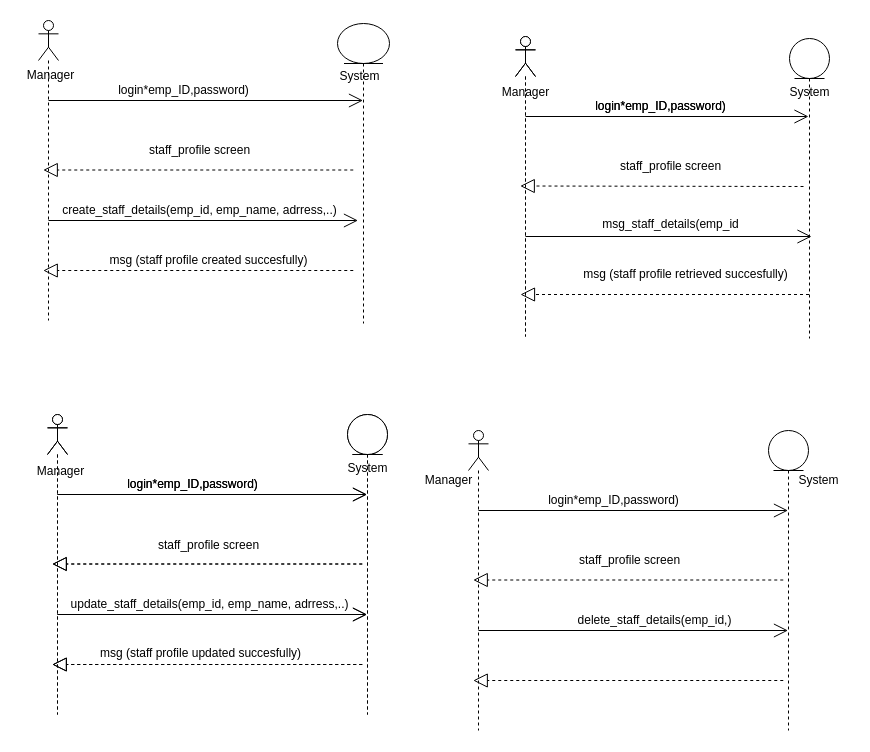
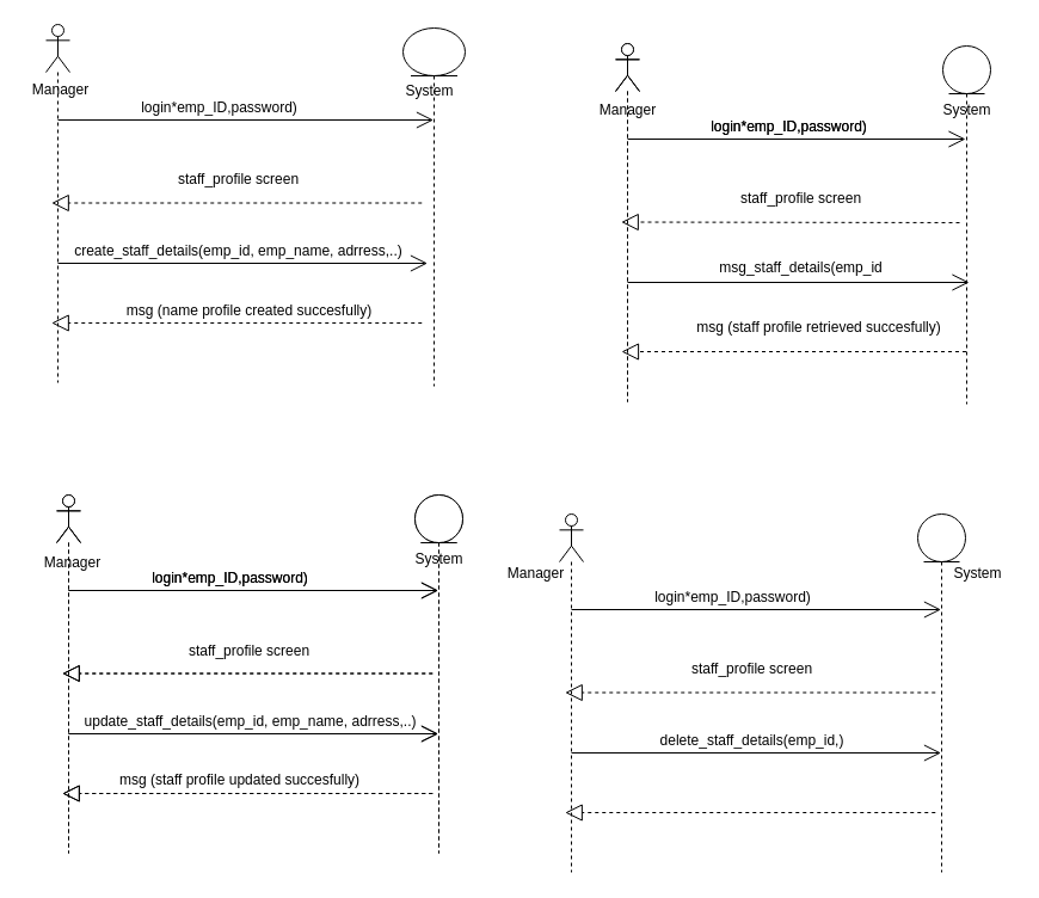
  <mxCell id="0" />
  <mxCell id="1" parent="0" />
  <mxCell id="2" value="Manager" style="text;html=1;align=center;verticalAlign=middle;resizable=0;points=[];autosize=1;strokeColor=none;" parent="1" vertex="1"><mxGeometry y="65" width="60" height="20" as="geometry" x="20" /></mxCell>
  <mxCell id="3" value="Manager" style="text;html=1;align=center;verticalAlign=middle;resizable=0;points=[];autosize=1;strokeColor=none;" parent="1" vertex="1"><mxGeometry x="495" y="82" width="60" height="20" as="geometry" /></mxCell>
  <mxCell id="4" value="" style="shape=umlLifeline;participant=umlActor;perimeter=lifelinePerimeter;whiteSpace=wrap;html=1;container=1;collapsible=0;recursiveResize=0;verticalAlign=top;spacingTop=36;outlineConnect=0;" parent="1" vertex="1"><mxGeometry x="38" y="20" width="20" height="300" as="geometry" /></mxCell>
  <mxCell id="5" value="" style="endArrow=open;endFill=1;endSize=12;html=1;" parent="4" target="6" edge="1"><mxGeometry width="160" relative="1" as="geometry"><mxPoint x="10" y="80" as="sourcePoint" /><mxPoint x="170" y="80" as="targetPoint" /></mxGeometry></mxCell>
  <mxCell id="6" value="" style="shape=umlLifeline;participant=umlEntity;perimeter=lifelinePerimeter;whiteSpace=wrap;html=1;container=1;collapsible=0;recursiveResize=0;verticalAlign=top;spacingTop=36;outlineConnect=0;" parent="1" vertex="1"><mxGeometry x="337" y="23" width="52" height="300" as="geometry" /></mxCell>
  <mxCell id="7" value="System" style="text;html=1;align=center;verticalAlign=middle;resizable=0;points=[];autosize=1;strokeColor=none;" parent="6" vertex="1"><mxGeometry x="-8" y="43" width="60" height="20" as="geometry" /></mxCell>
  <mxCell id="8" value="login*emp_ID,password)" style="text;html=1;align=center;verticalAlign=middle;resizable=0;points=[];autosize=1;strokeColor=none;" parent="1" vertex="1"><mxGeometry x="108" y="80" width="150" height="20" as="geometry" /></mxCell>
  <mxCell id="9" value="staff_profile screen" style="text;html=1;align=center;verticalAlign=middle;resizable=0;points=[];autosize=1;strokeColor=none;" parent="1" vertex="1"><mxGeometry x="143" y="141" width="111" height="18" as="geometry" /></mxCell>
  <mxCell id="10" value="create_staff_details(emp_id, emp_name, adrress,..)" style="text;html=1;align=center;verticalAlign=middle;resizable=0;points=[];autosize=1;strokeColor=none;" parent="1" vertex="1"><mxGeometry x="56" y="201" width="285" height="18" as="geometry" /></mxCell>
  <mxCell id="11" value="" style="endArrow=open;endFill=1;endSize=12;html=1;" parent="1" edge="1"><mxGeometry width="160" relative="1" as="geometry"><mxPoint x="48" y="220" as="sourcePoint" /><mxPoint x="357.5" y="220" as="targetPoint" /></mxGeometry></mxCell>
  <mxCell id="12" value="" style="endArrow=block;dashed=1;endFill=0;endSize=12;html=1;" parent="1" edge="1"><mxGeometry width="160" relative="1" as="geometry"><mxPoint x="352.75" y="169.5" as="sourcePoint" /><mxPoint x="42.75" y="169.5" as="targetPoint" /><Array as="points"><mxPoint x="353.25" y="169.5" /></Array></mxGeometry></mxCell>
  <mxCell id="13" value="" style="endArrow=block;dashed=1;endFill=0;endSize=12;html=1;" parent="1" edge="1"><mxGeometry width="160" relative="1" as="geometry"><mxPoint x="352.75" y="270" as="sourcePoint" /><mxPoint x="42.75" y="270" as="targetPoint" /><Array as="points"><mxPoint x="353.25" y="270" /></Array></mxGeometry></mxCell>
- <mxCell id="14" value="msg (staff profile created succesfully)" style="text;html=1;align=center;verticalAlign=middle;resizable=0;points=[];autosize=1;strokeColor=none;" parent="1" vertex="1"><mxGeometry x="104" y="251" width="208" height="18" as="geometry" /></mxCell>
+ <mxCell id="14" value="msg (name profile created succesfully)" style="text;html=1;align=center;verticalAlign=middle;resizable=0;points=[];autosize=1;strokeColor=none;" parent="1" vertex="1"><mxGeometry x="104" y="251" width="208" height="18" as="geometry" /></mxCell>
  <mxCell id="15" value="" style="shape=umlLifeline;participant=umlActor;perimeter=lifelinePerimeter;whiteSpace=wrap;html=1;container=1;collapsible=0;recursiveResize=0;verticalAlign=top;spacingTop=36;outlineConnect=0;" parent="1" vertex="1"><mxGeometry x="515" y="36" width="20" height="300" as="geometry" /></mxCell>
  <mxCell id="16" value="" style="endArrow=open;endFill=1;endSize=12;html=1;" parent="15" edge="1"><mxGeometry width="160" relative="1" as="geometry"><mxPoint x="10" y="80" as="sourcePoint" /><mxPoint x="293" y="80" as="targetPoint" /></mxGeometry></mxCell>
  <mxCell id="17" value="login*emp_ID,password)" style="text;html=1;align=center;verticalAlign=middle;resizable=0;points=[];autosize=1;strokeColor=none;" parent="1" vertex="1"><mxGeometry x="585" y="96" width="150" height="20" as="geometry" /></mxCell>
  <mxCell id="18" value="" style="endArrow=block;dashed=1;endFill=0;endSize=12;html=1;" parent="1" source="44" edge="1"><mxGeometry width="160" relative="1" as="geometry"><mxPoint x="829.75" y="286" as="sourcePoint" /><mxPoint x="520" y="294" as="targetPoint" /><Array as="points"><mxPoint x="759" y="294" /></Array></mxGeometry></mxCell>
  <mxCell id="19" value="" style="shape=umlLifeline;participant=umlActor;perimeter=lifelinePerimeter;whiteSpace=wrap;html=1;container=1;collapsible=0;recursiveResize=0;verticalAlign=top;spacingTop=36;outlineConnect=0;" parent="1" vertex="1"><mxGeometry x="515" y="36" width="20" height="300" as="geometry" /></mxCell>
  <mxCell id="20" value="login*emp_ID,password)" style="text;html=1;align=center;verticalAlign=middle;resizable=0;points=[];autosize=1;strokeColor=none;" parent="1" vertex="1"><mxGeometry x="585" y="96" width="150" height="20" as="geometry" /></mxCell>
  <mxCell id="21" value="staff_profile screen" style="text;html=1;align=center;verticalAlign=middle;resizable=0;points=[];autosize=1;strokeColor=none;" parent="1" vertex="1"><mxGeometry x="614.5" y="157" width="111" height="18" as="geometry" /></mxCell>
  <mxCell id="22" value="msg_staff_details(emp_id" style="text;html=1;align=center;verticalAlign=middle;resizable=0;points=[];autosize=1;strokeColor=none;" parent="1" vertex="1"><mxGeometry x="596" y="215" width="148" height="18" as="geometry" /></mxCell>
  <mxCell id="23" value="" style="endArrow=open;endFill=1;endSize=12;html=1;startArrow=none;" parent="1" source="44" edge="1"><mxGeometry width="160" relative="1" as="geometry"><mxPoint x="525" y="236" as="sourcePoint" /><mxPoint x="811" y="236" as="targetPoint" /></mxGeometry></mxCell>
  <mxCell id="24" value="" style="endArrow=block;dashed=1;endFill=0;endSize=12;html=1;" parent="1" edge="1"><mxGeometry width="160" relative="1" as="geometry"><mxPoint x="803" y="186" as="sourcePoint" /><mxPoint x="519.75" y="185.5" as="targetPoint" /><Array as="points" /></mxGeometry></mxCell>
  <mxCell id="25" value="msg (staff profile retrieved succesfully)" style="text;html=1;align=center;verticalAlign=middle;resizable=0;points=[];autosize=1;strokeColor=none;" parent="1" vertex="1"><mxGeometry x="577" y="265" width="215" height="18" as="geometry" /></mxCell>
  <mxCell id="26" value="&lt;span style=&quot;color: rgba(0 , 0 , 0 , 0) ; font-family: monospace ; font-size: 0px&quot;&gt;%3CmxGraphModel%3E%3Croot%3E%3CmxCell%20id%3D%220%22%2F%3E%3CmxCell%20id%3D%221%22%20parent%3D%220%22%2F%3E%3CmxCell%20id%3D%222%22%20value%3D%22%22%20style%3D%22shape%3DumlLifeline%3Bparticipant%3DumlActor%3Bperimeter%3DlifelinePerimeter%3BwhiteSpace%3Dwrap%3Bhtml%3D1%3Bcontainer%3D1%3Bcollapsible%3D0%3BrecursiveResize%3D0%3BverticalAlign%3Dtop%3BspacingTop%3D36%3BoutlineConnect%3D0%3B%22%20vertex%3D%221%22%20parent%3D%221%22%3E%3CmxGeometry%20x%3D%22132%22%20y%3D%22400%22%20width%3D%2220%22%20height%3D%22300%22%20as%3D%22geometry%22%2F%3E%3C%2FmxCell%3E%3CmxCell%20id%3D%223%22%20value%3D%22%22%20style%3D%22endArrow%3Dopen%3BendFill%3D1%3BendSize%3D12%3Bhtml%3D1%3B%22%20edge%3D%221%22%20parent%3D%222%22%20target%3D%224%22%3E%3CmxGeometry%20width%3D%22160%22%20relative%3D%221%22%20as%3D%22geometry%22%3E%3CmxPoint%20x%3D%2210%22%20y%3D%2280%22%20as%3D%22sourcePoint%22%2F%3E%3CmxPoint%20x%3D%22170%22%20y%3D%2280%22%20as%3D%22targetPoint%22%2F%3E%3C%2FmxGeometry%3E%3C%2FmxCell%3E%3CmxCell%20id%3D%224%22%20value%3D%22%22%20style%3D%22shape%3DumlLifeline%3Bparticipant%3DumlEntity%3Bperimeter%3DlifelinePerimeter%3BwhiteSpace%3Dwrap%3Bhtml%3D1%3Bcontainer%3D1%3Bcollapsible%3D0%3BrecursiveResize%3D0%3BverticalAlign%3Dtop%3BspacingTop%3D36%3BoutlineConnect%3D0%3B%22%20vertex%3D%221%22%20parent%3D%221%22%3E%3CmxGeometry%20x%3D%22432%22%20y%3D%22400%22%20width%3D%2240%22%20height%3D%22300%22%20as%3D%22geometry%22%2F%3E%3C%2FmxCell%3E%3CmxCell%20id%3D%225%22%20value%3D%22Manager%22%20style%3D%22text%3Bhtml%3D1%3Balign%3Dcenter%3BverticalAlign%3Dmiddle%3Bresizable%3D0%3Bpoints%3D%5B%5D%3Bautosize%3D1%3BstrokeColor%3Dnone%3B%22%20vertex%3D%221%22%20parent%3D%221%22%3E%3CmxGeometry%20x%3D%2282%22%20y%3D%22440%22%20width%3D%2260%22%20height%3D%2220%22%20as%3D%22geometry%22%2F%3E%3C%2FmxCell%3E%3CmxCell%20id%3D%226%22%20value%3D%22login*emp_ID%2Cpassword)%22%20style%3D%22text%3Bhtml%3D1%3Balign%3Dcenter%3BverticalAlign%3Dmiddle%3Bresizable%3D0%3Bpoints%3D%5B%5D%3Bautosize%3D1%3BstrokeColor%3Dnone%3B%22%20vertex%3D%221%22%20parent%3D%221%22%3E%3CmxGeometry%20x%3D%22202%22%20y%3D%22460%22%20width%3D%22150%22%20height%3D%2220%22%20as%3D%22geometry%22%2F%3E%3C%2FmxCell%3E%3CmxCell%20id%3D%227%22%20value%3D%22System%22%20style%3D%22text%3Bhtml%3D1%3Balign%3Dcenter%3BverticalAlign%3Dmiddle%3Bresizable%3D0%3Bpoints%3D%5B%5D%3Bautosize%3D1%3BstrokeColor%3Dnone%3B%22%20vertex%3D%221%22%20parent%3D%221%22%3E%3CmxGeometry%20x%3D%22452%22%20y%3D%22440%22%20width%3D%2260%22%20height%3D%2220%22%20as%3D%22geometry%22%2F%3E%3C%2FmxCell%3E%3CmxCell%20id%3D%228%22%20value%3D%22show%20staff_profile%20screen%22%20style%3D%22text%3Bhtml%3D1%3Balign%3Dcenter%3BverticalAlign%3Dmiddle%3Bresizable%3D0%3Bpoints%3D%5B%5D%3Bautosize%3D1%3BstrokeColor%3Dnone%3B%22%20vertex%3D%221%22%20parent%3D%221%22%3E%3CmxGeometry%20x%3D%22217%22%20y%3D%22520%22%20width%3D%22150%22%20height%3D%2220%22%20as%3D%22geometry%22%2F%3E%3C%2FmxCell%3E%3CmxCell%20id%3D%229%22%20value%3D%22read_staff_details(emp_id%2C%20emp_name%2C%20adrress%2C..)%22%20style%3D%22text%3Bhtml%3D1%3Balign%3Dcenter%3BverticalAlign%3Dmiddle%3Bresizable%3D0%3Bpoints%3D%5B%5D%3Bautosize%3D1%3BstrokeColor%3Dnone%3B%22%20vertex%3D%221%22%20parent%3D%221%22%3E%3CmxGeometry%20x%3D%22155%22%20y%3D%22581%22%20width%3D%22275%22%20height%3D%2218%22%20as%3D%22geometry%22%2F%3E%3C%2FmxCell%3E%3CmxCell%20id%3D%2210%22%20value%3D%22%22%20style%3D%22endArrow%3Dopen%3BendFill%3D1%3BendSize%3D12%3Bhtml%3D1%3B%22%20edge%3D%221%22%20parent%3D%221%22%3E%3CmxGeometry%20width%3D%22160%22%20relative%3D%221%22%20as%3D%22geometry%22%3E%3CmxPoint%20x%3D%22142%22%20y%3D%22600%22%20as%3D%22sourcePoint%22%2F%3E%3CmxPoint%20x%3D%22451.5%22%20y%3D%22600%22%20as%3D%22targetPoint%22%2F%3E%3C%2FmxGeometry%3E%3C%2FmxCell%3E%3CmxCell%20id%3D%2211%22%20value%3D%22%22%20style%3D%22endArrow%3Dblock%3Bdashed%3D1%3BendFill%3D0%3BendSize%3D12%3Bhtml%3D1%3B%22%20edge%3D%221%22%20source%3D%224%22%20target%3D%222%22%20parent%3D%221%22%3E%3CmxGeometry%20width%3D%22160%22%20relative%3D%221%22%20as%3D%22geometry%22%3E%3CmxPoint%20x%3D%22372%22%20y%3D%22640%22%20as%3D%22sourcePoint%22%2F%3E%3CmxPoint%20x%3D%22222%22%20y%3D%22710%22%20as%3D%22targetPoint%22%2F%3E%3CArray%20as%3D%22points%22%3E%3CmxPoint%20x%3D%22452%22%20y%3D%22680%22%2F%3E%3C%2FArray%3E%3C%2FmxGeometry%3E%3C%2FmxCell%3E%3CmxCell%20id%3D%2212%22%20value%3D%22%22%20style%3D%22endArrow%3Dblock%3Bdashed%3D1%3BendFill%3D0%3BendSize%3D12%3Bhtml%3D1%3B%22%20edge%3D%221%22%20parent%3D%221%22%3E%3CmxGeometry%20width%3D%22160%22%20relative%3D%221%22%20as%3D%22geometry%22%3E%3CmxPoint%20x%3D%22446.75%22%20y%3D%22549.5%22%20as%3D%22sourcePoint%22%2F%3E%3CmxPoint%20x%3D%22136.75%22%20y%3D%22549.5%22%20as%3D%22targetPoint%22%2F%3E%3CArray%20as%3D%22points%22%3E%3CmxPoint%20x%3D%22447.25%22%20y%3D%22549.5%22%2F%3E%3C%2FArray%3E%3C%2FmxGeometry%3E%3C%2FmxCell%3E%3CmxCell%20id%3D%2213%22%20value%3D%22%22%20style%3D%22endArrow%3Dblock%3Bdashed%3D1%3BendFill%3D0%3BendSize%3D12%3Bhtml%3D1%3B%22%20edge%3D%221%22%20parent%3D%221%22%3E%3CmxGeometry%20width%3D%22160%22%20relative%3D%221%22%20as%3D%22geometry%22%3E%3CmxPoint%20x%3D%22446.75%22%20y%3D%22650%22%20as%3D%22sourcePoint%22%2F%3E%3CmxPoint%20x%3D%22136.75%22%20y%3D%22650%22%20as%3D%22targetPoint%22%2F%3E%3CArray%20as%3D%22points%22%3E%3CmxPoint%20x%3D%22447.25%22%20y%3D%22650%22%2F%3E%3C%2FArray%3E%3C%2FmxGeometry%3E%3C%2FmxCell%3E%3CmxCell%20id%3D%2214%22%20value%3D%22shpw%20msg%20(staff%20profile%20retrieved%20succesfully)%22%20style%3D%22text%3Bhtml%3D1%3Balign%3Dcenter%3BverticalAlign%3Dmiddle%3Bresizable%3D0%3Bpoints%3D%5B%5D%3Bautosize%3D1%3BstrokeColor%3Dnone%3B%22%20vertex%3D%221%22%20parent%3D%221%22%3E%3CmxGeometry%20x%3D%22179%22%20y%3D%22631%22%20width%3D%22246%22%20height%3D%2218%22%20as%3D%22geometry%22%2F%3E%3C%2FmxCell%3E%3CmxCell%20id%3D%2215%22%20value%3D%22show%20msg%20(Invalid%20data%2C%20please%20enter%20correct%20details)%22%20style%3D%22text%3Bhtml%3D1%3Balign%3Dcenter%3BverticalAlign%3Dmiddle%3Bresizable%3D0%3Bpoints%3D%5B%5D%3Bautosize%3D1%3BstrokeColor%3Dnone%3B%22%20vertex%3D%221%22%20parent%3D%221%22%3E%3CmxGeometry%20x%3D%22142%22%20y%3D%22660%22%20width%3D%22290%22%20height%3D%2220%22%20as%3D%22geometry%22%2F%3E%3C%2FmxCell%3E%3C%2Froot%3E%3C%2FmxGraphModel%3E&lt;/span&gt;" style="text;html=1;align=center;verticalAlign=middle;resizable=0;points=[];autosize=1;strokeColor=none;" parent="1" vertex="1"><mxGeometry x="43" y="385" width="10" height="22" as="geometry" /></mxCell>
  <mxCell id="27" value="" style="shape=umlLifeline;participant=umlActor;perimeter=lifelinePerimeter;whiteSpace=wrap;html=1;container=1;collapsible=0;recursiveResize=0;verticalAlign=top;spacingTop=36;outlineConnect=0;" parent="1" vertex="1"><mxGeometry x="47" y="414" width="20" height="300" as="geometry" /></mxCell>
  <mxCell id="28" value="" style="endArrow=open;endFill=1;endSize=12;html=1;" parent="27" target="29" edge="1"><mxGeometry width="160" relative="1" as="geometry"><mxPoint x="10" y="80" as="sourcePoint" /><mxPoint x="170" y="80" as="targetPoint" /></mxGeometry></mxCell>
  <mxCell id="29" value="" style="shape=umlLifeline;participant=umlEntity;perimeter=lifelinePerimeter;whiteSpace=wrap;html=1;container=1;collapsible=0;recursiveResize=0;verticalAlign=top;spacingTop=36;outlineConnect=0;" parent="1" vertex="1"><mxGeometry x="347" y="414" width="40" height="300" as="geometry" /></mxCell>
  <mxCell id="30" value="login*emp_ID,password)" style="text;html=1;align=center;verticalAlign=middle;resizable=0;points=[];autosize=1;strokeColor=none;" parent="1" vertex="1"><mxGeometry x="117" y="474" width="150" height="20" as="geometry" /></mxCell>
  <mxCell id="31" value="" style="endArrow=open;endFill=1;endSize=12;html=1;" parent="1" edge="1"><mxGeometry width="160" relative="1" as="geometry"><mxPoint x="57" y="614" as="sourcePoint" /><mxPoint x="366.5" y="614" as="targetPoint" /></mxGeometry></mxCell>
  <mxCell id="32" value="" style="endArrow=block;dashed=1;endFill=0;endSize=12;html=1;" parent="1" edge="1"><mxGeometry width="160" relative="1" as="geometry"><mxPoint x="361.75" y="563.5" as="sourcePoint" /><mxPoint x="51.75" y="563.5" as="targetPoint" /><Array as="points"><mxPoint x="362.25" y="563.5" /></Array></mxGeometry></mxCell>
  <mxCell id="33" value="" style="endArrow=block;dashed=1;endFill=0;endSize=12;html=1;" parent="1" edge="1"><mxGeometry width="160" relative="1" as="geometry"><mxPoint x="361.75" y="664" as="sourcePoint" /><mxPoint x="51.75" y="664" as="targetPoint" /><Array as="points"><mxPoint x="362.25" y="664" /></Array></mxGeometry></mxCell>
  <mxCell id="34" value="" style="shape=umlLifeline;participant=umlActor;perimeter=lifelinePerimeter;whiteSpace=wrap;html=1;container=1;collapsible=0;recursiveResize=0;verticalAlign=top;spacingTop=36;outlineConnect=0;" parent="1" vertex="1"><mxGeometry x="47" y="414" width="20" height="300" as="geometry" /></mxCell>
  <mxCell id="35" value="" style="endArrow=open;endFill=1;endSize=12;html=1;" parent="34" target="36" edge="1"><mxGeometry width="160" relative="1" as="geometry"><mxPoint x="10" y="80" as="sourcePoint" /><mxPoint x="170" y="80" as="targetPoint" /></mxGeometry></mxCell>
  <mxCell id="36" value="" style="shape=umlLifeline;participant=umlEntity;perimeter=lifelinePerimeter;whiteSpace=wrap;html=1;container=1;collapsible=0;recursiveResize=0;verticalAlign=top;spacingTop=36;outlineConnect=0;" parent="1" vertex="1"><mxGeometry x="347" y="414" width="40" height="300" as="geometry" /></mxCell>
  <mxCell id="37" value="login*emp_ID,password)" style="text;html=1;align=center;verticalAlign=middle;resizable=0;points=[];autosize=1;strokeColor=none;" parent="1" vertex="1"><mxGeometry x="117" y="474" width="150" height="20" as="geometry" /></mxCell>
  <mxCell id="38" value="staff_profile screen" style="text;html=1;align=center;verticalAlign=middle;resizable=0;points=[];autosize=1;strokeColor=none;" parent="1" vertex="1"><mxGeometry x="152.5" y="536" width="111" height="18" as="geometry" /></mxCell>
  <mxCell id="39" value="update_staff_details(emp_id, emp_name, adrress,..)" style="text;html=1;align=center;verticalAlign=middle;resizable=0;points=[];autosize=1;strokeColor=none;" parent="1" vertex="1"><mxGeometry x="65" y="595" width="288" height="18" as="geometry" /></mxCell>
  <mxCell id="40" value="" style="endArrow=open;endFill=1;endSize=12;html=1;" parent="1" edge="1"><mxGeometry width="160" relative="1" as="geometry"><mxPoint x="57" y="614" as="sourcePoint" /><mxPoint x="366.5" y="614" as="targetPoint" /></mxGeometry></mxCell>
  <mxCell id="41" value="" style="endArrow=block;dashed=1;endFill=0;endSize=12;html=1;" parent="1" edge="1"><mxGeometry width="160" relative="1" as="geometry"><mxPoint x="361.75" y="563.5" as="sourcePoint" /><mxPoint x="51.75" y="563.5" as="targetPoint" /><Array as="points"><mxPoint x="362.25" y="563.5" /></Array></mxGeometry></mxCell>
  <mxCell id="42" value="" style="endArrow=block;dashed=1;endFill=0;endSize=12;html=1;" parent="1" edge="1"><mxGeometry width="160" relative="1" as="geometry"><mxPoint x="361.75" y="664" as="sourcePoint" /><mxPoint x="51.75" y="664" as="targetPoint" /><Array as="points"><mxPoint x="362.25" y="664" /></Array></mxGeometry></mxCell>
  <mxCell id="43" value="msg (staff profile updated succesfully)" style="text;html=1;align=center;verticalAlign=middle;resizable=0;points=[];autosize=1;strokeColor=none;" parent="1" vertex="1"><mxGeometry x="94" y="644" width="211" height="18" as="geometry" /></mxCell>
  <mxCell id="44" value="" style="shape=umlLifeline;participant=umlEntity;perimeter=lifelinePerimeter;whiteSpace=wrap;html=1;container=1;collapsible=0;recursiveResize=0;verticalAlign=top;spacingTop=36;outlineConnect=0;" parent="1" vertex="1"><mxGeometry x="789" y="38" width="40" height="300" as="geometry" /></mxCell>
  <mxCell id="45" value="" style="endArrow=none;endFill=1;endSize=12;html=1;" parent="1" target="44" edge="1"><mxGeometry width="160" relative="1" as="geometry"><mxPoint x="525" y="236" as="sourcePoint" /><mxPoint x="811" y="236" as="targetPoint" /></mxGeometry></mxCell>
  <mxCell id="46" value="System" style="text;html=1;align=center;verticalAlign=middle;resizable=0;points=[];autosize=1;strokeColor=none;" parent="1" vertex="1"><mxGeometry x="779" y="82" width="60" height="20" as="geometry" /></mxCell>
  <mxCell id="47" value="System" style="text;html=1;align=center;verticalAlign=middle;resizable=0;points=[];autosize=1;strokeColor=none;" parent="1" vertex="1"><mxGeometry x="337" y="458" width="60" height="20" as="geometry" /></mxCell>
  <mxCell id="48" value="Manager" style="text;html=1;align=center;verticalAlign=middle;resizable=0;points=[];autosize=1;strokeColor=none;" parent="1" vertex="1"><mxGeometry x="30" y="461" width="60" height="20" as="geometry" /></mxCell>
  <mxCell id="49" value="" style="shape=umlLifeline;participant=umlActor;perimeter=lifelinePerimeter;whiteSpace=wrap;html=1;container=1;collapsible=0;recursiveResize=0;verticalAlign=top;spacingTop=36;outlineConnect=0;" parent="1" vertex="1"><mxGeometry x="468" y="430" width="20" height="300" as="geometry" /></mxCell>
  <mxCell id="50" value="" style="endArrow=open;endFill=1;endSize=12;html=1;" parent="49" target="51" edge="1"><mxGeometry width="160" relative="1" as="geometry"><mxPoint x="10" y="80" as="sourcePoint" /><mxPoint x="170" y="80" as="targetPoint" /></mxGeometry></mxCell>
  <mxCell id="51" value="" style="shape=umlLifeline;participant=umlEntity;perimeter=lifelinePerimeter;whiteSpace=wrap;html=1;container=1;collapsible=0;recursiveResize=0;verticalAlign=top;spacingTop=36;outlineConnect=0;" parent="1" vertex="1"><mxGeometry x="768" y="430" width="40" height="300" as="geometry" /></mxCell>
  <mxCell id="52" value="Manager" style="text;html=1;align=center;verticalAlign=middle;resizable=0;points=[];autosize=1;strokeColor=none;" parent="1" vertex="1"><mxGeometry x="418" y="470" width="60" height="20" as="geometry" /></mxCell>
  <mxCell id="53" value="login*emp_ID,password)" style="text;html=1;align=center;verticalAlign=middle;resizable=0;points=[];autosize=1;strokeColor=none;" parent="1" vertex="1"><mxGeometry x="538" y="490" width="150" height="20" as="geometry" /></mxCell>
  <mxCell id="54" value="System" style="text;html=1;align=center;verticalAlign=middle;resizable=0;points=[];autosize=1;strokeColor=none;" parent="1" vertex="1"><mxGeometry x="788" y="470" width="60" height="20" as="geometry" /></mxCell>
  <mxCell id="55" value="staff_profile screen" style="text;html=1;align=center;verticalAlign=middle;resizable=0;points=[];autosize=1;strokeColor=none;" parent="1" vertex="1"><mxGeometry x="573" y="551" width="111" height="18" as="geometry" /></mxCell>
- <mxCell id="56" value="delete_staff_details(emp_id,)" style="text;html=1;align=center;verticalAlign=middle;resizable=0;points=[];autosize=1;strokeColor=none;" parent="1" vertex="1"><mxGeometry x="572" y="611" width="164" height="18" as="geometry" /></mxCell>
+ <mxCell id="56" value="delete_staff_details(emp_id,)" style="text;html=1;align=center;verticalAlign=middle;resizable=0;points=[];autosize=1;strokeColor=none;" parent="1" vertex="1"><mxGeometry x="547" y="611" width="164" height="18" as="geometry" /></mxCell>
  <mxCell id="57" value="" style="endArrow=open;endFill=1;endSize=12;html=1;" parent="1" edge="1"><mxGeometry width="160" relative="1" as="geometry"><mxPoint x="478" y="630" as="sourcePoint" /><mxPoint x="787.5" y="630" as="targetPoint" /></mxGeometry></mxCell>
  <mxCell id="58" value="" style="endArrow=block;dashed=1;endFill=0;endSize=12;html=1;" parent="1" edge="1"><mxGeometry width="160" relative="1" as="geometry"><mxPoint x="782.75" y="579.5" as="sourcePoint" /><mxPoint x="472.75" y="579.5" as="targetPoint" /><Array as="points"><mxPoint x="783.25" y="579.5" /></Array></mxGeometry></mxCell>
  <mxCell id="59" value="" style="endArrow=block;dashed=1;endFill=0;endSize=12;html=1;" parent="1" edge="1"><mxGeometry width="160" relative="1" as="geometry"><mxPoint x="782.75" y="680" as="sourcePoint" /><mxPoint x="472.75" y="680" as="targetPoint" /><Array as="points"><mxPoint x="783.25" y="680" /></Array></mxGeometry></mxCell>
